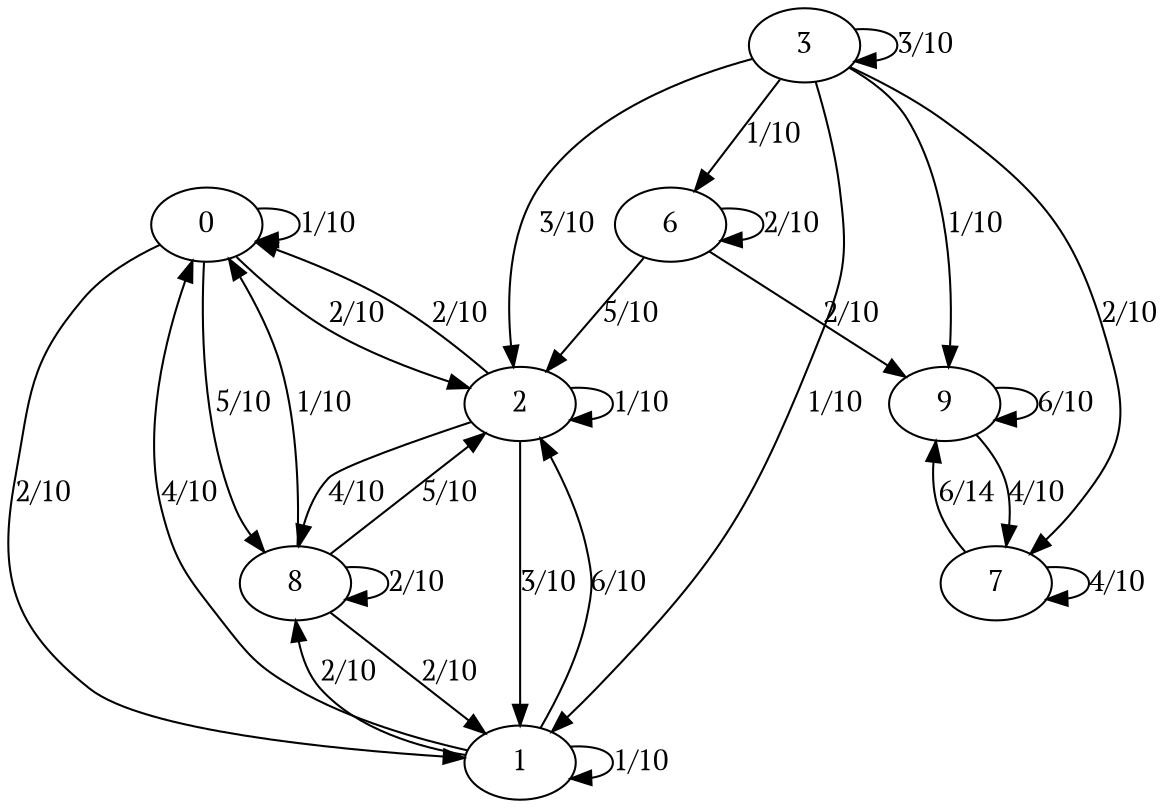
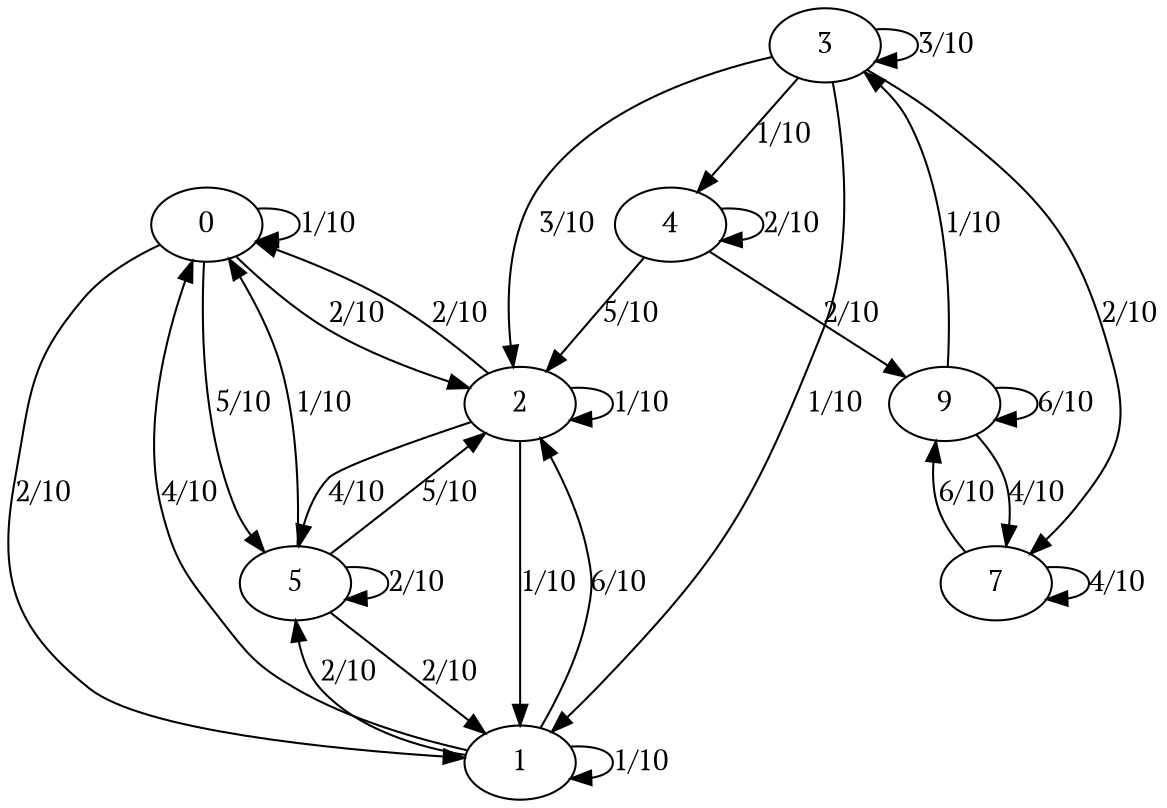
  digraph {
    fontname="PT Serif"
    node [fontname="PT Serif"]
    edge [fontname="PT Serif" weight=2]
    0
    2
    1
-   5 [label=8]
+   5
    3
    n6 [label=9]
-   6
+   6 [label=4]
    7
    0 -> 0 [label="1/10" weight=1]
    0 -> 2 [label="2/10"]
    0 -> 1 [label="2/10"]
    0 -> 5 [label="5/10" weight=5]
    2 -> 0 [label="2/10"]
    2 -> 2 [label="1/10" weight=1]
-   2 -> 1 [label="3/10" weight=3]
+   2 -> 1 [label="1/10" weight=3]
    2 -> 5 [label="4/10" weight=4]
    1 -> 0 [label="4/10" weight=1]
    1 -> 2 [label="6/10" weight=6]
    1 -> 1 [label="1/10" weight=1]
    1 -> 5 [label="2/10"]
    5 -> 0 [label="1/10" weight=1]
    5 -> 2 [label="5/10" weight=5]
    5 -> 1 [label="2/10"]
    5 -> 5 [label="2/10"]
    3 -> 2 [label="3/10" weight=3]
    3 -> 1 [label="1/10" weight=1]
    3 -> 3 [label="3/10" weight=3]
-   3 -> n6 [label="1/10" weight=1]
+   n6 -> 3 [label="1/10" weight=1]
    3 -> 6 [label="1/10" weight=1]
    3 -> 7 [label="2/10"]
    n6 -> n6 [label="6/10" weight=6]
    n6 -> 7 [label="4/10" weight=4]
    6 -> 2 [label="5/10" weight=5]
    6 -> n6 [label="2/10"]
    6 -> 6 [label="2/10"]
-   7 -> n6 [label="6/14" weight=6]
+   7 -> n6 [label="6/10" weight=6]
    7 -> 7 [label="4/10" weight=4]
  }
